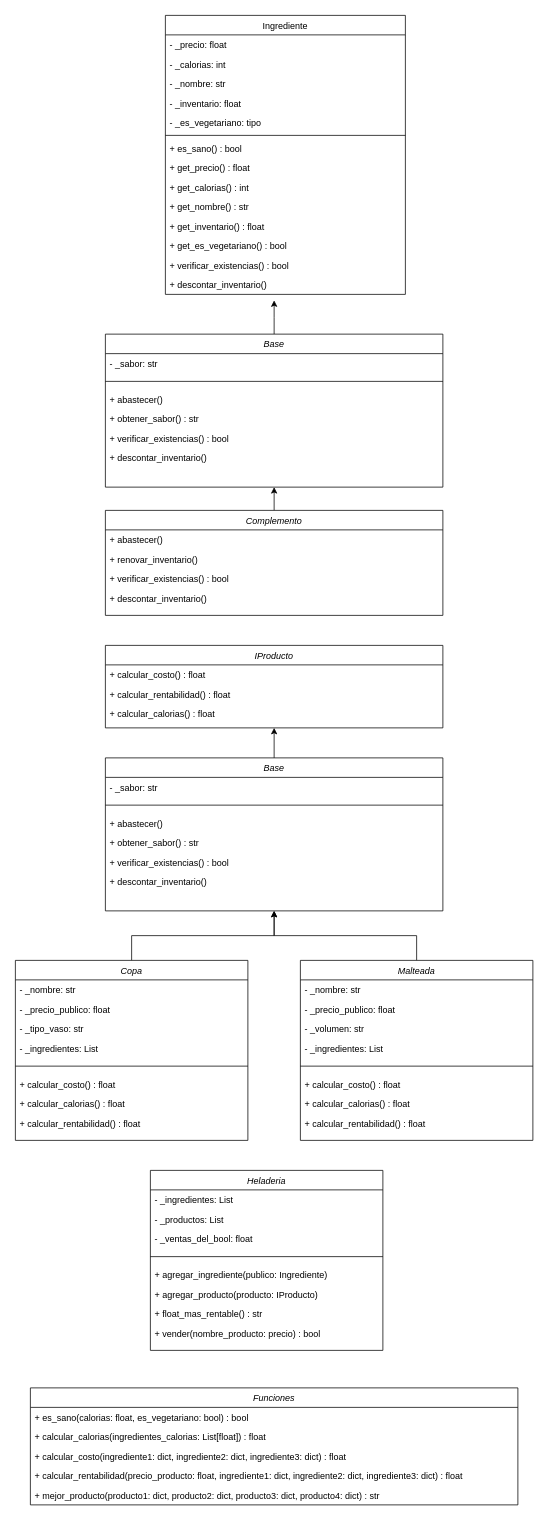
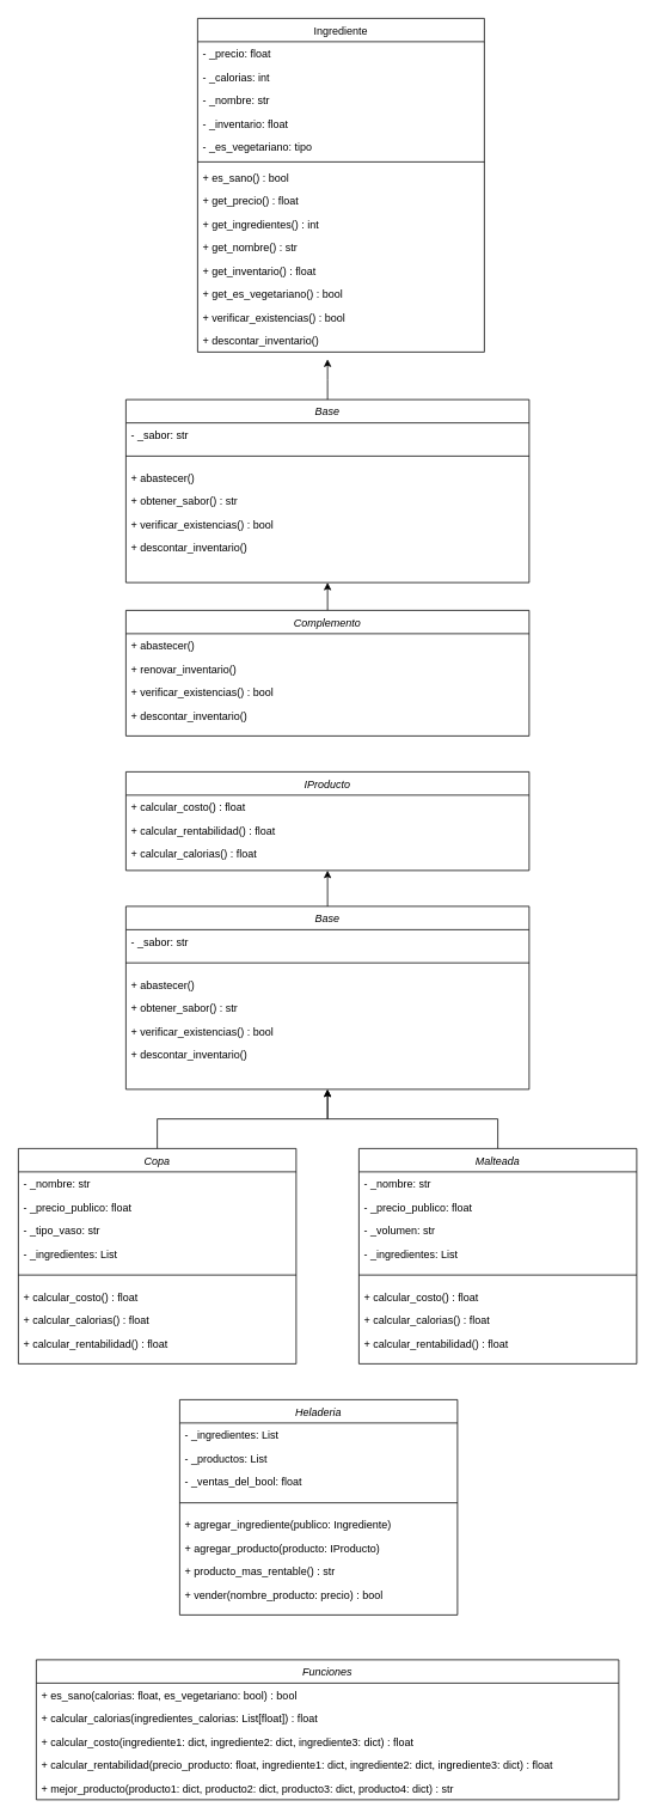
  <mxCell id="0" />
  <mxCell id="1" parent="0" />
  <mxCell id="2" value="Ingrediente" style="swimlane;fontStyle=0;align=center;verticalAlign=top;childLayout=stackLayout;horizontal=1;startSize=26;horizontalStack=0;resizeParent=1;resizeLast=0;collapsible=1;marginBottom=0;rounded=0;shadow=0;strokeWidth=1;" parent="1" vertex="1"><mxGeometry x="220" y="20" width="320" height="372" as="geometry"><mxRectangle x="550" y="140" width="160" height="26" as="alternateBounds" /></mxGeometry></mxCell>
  <mxCell id="3" value="- _precio: float" style="text;align=left;verticalAlign=top;spacingLeft=4;spacingRight=4;overflow=hidden;rotatable=0;points=[[0,0.5],[1,0.5]];portConstraint=eastwest;" parent="2" vertex="1"><mxGeometry y="26" width="320" height="26" as="geometry" /></mxCell>
  <mxCell id="4" value="- _calorias: int" style="text;align=left;verticalAlign=top;spacingLeft=4;spacingRight=4;overflow=hidden;rotatable=0;points=[[0,0.5],[1,0.5]];portConstraint=eastwest;" parent="2" vertex="1"><mxGeometry y="52" width="320" height="26" as="geometry" /></mxCell>
  <mxCell id="5" value="- _nombre: str" style="text;align=left;verticalAlign=top;spacingLeft=4;spacingRight=4;overflow=hidden;rotatable=0;points=[[0,0.5],[1,0.5]];portConstraint=eastwest;" parent="2" vertex="1"><mxGeometry y="78" width="320" height="26" as="geometry" /></mxCell>
  <mxCell id="6" value="- _inventario: float" style="text;align=left;verticalAlign=top;spacingLeft=4;spacingRight=4;overflow=hidden;rotatable=0;points=[[0,0.5],[1,0.5]];portConstraint=eastwest;" parent="2" vertex="1"><mxGeometry y="104" width="320" height="26" as="geometry" /></mxCell>
  <mxCell id="7" value="- _es_vegetariano: tipo" style="text;align=left;verticalAlign=top;spacingLeft=4;spacingRight=4;overflow=hidden;rotatable=0;points=[[0,0.5],[1,0.5]];portConstraint=eastwest;" vertex="1" parent="2"><mxGeometry y="130" width="320" height="26" as="geometry" /></mxCell>
  <mxCell id="8" value="" style="line;html=1;strokeWidth=1;align=left;verticalAlign=middle;spacingTop=-1;spacingLeft=3;spacingRight=3;rotatable=0;labelPosition=right;points=[];portConstraint=eastwest;" parent="2" vertex="1"><mxGeometry y="156" width="320" height="8" as="geometry" /></mxCell>
  <mxCell id="9" value="+ es_sano() : bool" style="text;align=left;verticalAlign=top;spacingLeft=4;spacingRight=4;overflow=hidden;rotatable=0;points=[[0,0.5],[1,0.5]];portConstraint=eastwest;" parent="2" vertex="1"><mxGeometry y="164" width="320" height="26" as="geometry" /></mxCell>
  <mxCell id="10" value="+ get_precio() : float" style="text;align=left;verticalAlign=top;spacingLeft=4;spacingRight=4;overflow=hidden;rotatable=0;points=[[0,0.5],[1,0.5]];portConstraint=eastwest;" parent="2" vertex="1"><mxGeometry y="190" width="320" height="26" as="geometry" /></mxCell>
- <mxCell id="11" value="+ get_calorias() : int" style="text;align=left;verticalAlign=top;spacingLeft=4;spacingRight=4;overflow=hidden;rotatable=0;points=[[0,0.5],[1,0.5]];portConstraint=eastwest;" parent="2" vertex="1"><mxGeometry y="216" width="320" height="26" as="geometry" /></mxCell>
+ <mxCell id="11" value="+ get_ingredientes() : int" style="text;align=left;verticalAlign=top;spacingLeft=4;spacingRight=4;overflow=hidden;rotatable=0;points=[[0,0.5],[1,0.5]];portConstraint=eastwest;" parent="2" vertex="1"><mxGeometry y="216" width="320" height="26" as="geometry" /></mxCell>
  <mxCell id="12" value="+ get_nombre() : str" style="text;align=left;verticalAlign=top;spacingLeft=4;spacingRight=4;overflow=hidden;rotatable=0;points=[[0,0.5],[1,0.5]];portConstraint=eastwest;" parent="2" vertex="1"><mxGeometry y="242" width="320" height="26" as="geometry" /></mxCell>
  <mxCell id="13" value="+ get_inventario() : float" style="text;align=left;verticalAlign=top;spacingLeft=4;spacingRight=4;overflow=hidden;rotatable=0;points=[[0,0.5],[1,0.5]];portConstraint=eastwest;" parent="2" vertex="1"><mxGeometry y="268" width="320" height="26" as="geometry" /></mxCell>
  <mxCell id="14" value="+ get_es_vegetariano() : bool" style="text;align=left;verticalAlign=top;spacingLeft=4;spacingRight=4;overflow=hidden;rotatable=0;points=[[0,0.5],[1,0.5]];portConstraint=eastwest;" parent="2" vertex="1"><mxGeometry y="294" width="320" height="26" as="geometry" /></mxCell>
  <mxCell id="15" value="+ verificar_existencias() : bool" style="text;align=left;verticalAlign=top;spacingLeft=4;spacingRight=4;overflow=hidden;rotatable=0;points=[[0,0.5],[1,0.5]];portConstraint=eastwest;" vertex="1" parent="2"><mxGeometry y="320" width="320" height="26" as="geometry" /></mxCell>
  <mxCell id="16" value="+ descontar_inventario()" style="text;align=left;verticalAlign=top;spacingLeft=4;spacingRight=4;overflow=hidden;rotatable=0;points=[[0,0.5],[1,0.5]];portConstraint=eastwest;" vertex="1" parent="2"><mxGeometry y="346" width="320" height="26" as="geometry" /></mxCell>
  <mxCell id="17" style="edgeStyle=orthogonalEdgeStyle;rounded=0;orthogonalLoop=1;jettySize=auto;html=1;exitX=0.5;exitY=0;exitDx=0;exitDy=0;" edge="1" parent="1" source="18"><mxGeometry relative="1" as="geometry"><mxPoint x="365" y="400" as="targetPoint" /></mxGeometry></mxCell>
  <mxCell id="18" value="Base" style="swimlane;fontStyle=2;align=center;verticalAlign=top;childLayout=stackLayout;horizontal=1;startSize=26;horizontalStack=0;resizeParent=1;resizeLast=0;collapsible=1;marginBottom=0;rounded=0;shadow=0;strokeWidth=1;" parent="1" vertex="1"><mxGeometry x="140" y="445" width="450" height="204" as="geometry"><mxRectangle x="230" y="140" width="160" height="26" as="alternateBounds" /></mxGeometry></mxCell>
  <mxCell id="19" value="- _sabor: str " style="text;align=left;verticalAlign=top;spacingLeft=4;spacingRight=4;overflow=hidden;rotatable=0;points=[[0,0.5],[1,0.5]];portConstraint=eastwest;" parent="18" vertex="1"><mxGeometry y="26" width="450" height="26" as="geometry" /></mxCell>
  <mxCell id="20" value="" style="line;html=1;strokeWidth=1;align=left;verticalAlign=middle;spacingTop=-1;spacingLeft=3;spacingRight=3;rotatable=0;labelPosition=right;points=[];portConstraint=eastwest;" parent="18" vertex="1"><mxGeometry y="52" width="450" height="22" as="geometry" /></mxCell>
  <mxCell id="21" value="+ abastecer() " style="text;align=left;verticalAlign=top;spacingLeft=4;spacingRight=4;overflow=hidden;rotatable=0;points=[[0,0.5],[1,0.5]];portConstraint=eastwest;rounded=0;shadow=0;html=0;" parent="18" vertex="1"><mxGeometry y="74" width="450" height="26" as="geometry" /></mxCell>
  <mxCell id="22" value="+ obtener_sabor() : str" style="text;align=left;verticalAlign=top;spacingLeft=4;spacingRight=4;overflow=hidden;rotatable=0;points=[[0,0.5],[1,0.5]];portConstraint=eastwest;rounded=0;shadow=0;html=0;" vertex="1" parent="18"><mxGeometry y="100" width="450" height="26" as="geometry" /></mxCell>
  <mxCell id="23" value="+ verificar_existencias() : bool" style="text;align=left;verticalAlign=top;spacingLeft=4;spacingRight=4;overflow=hidden;rotatable=0;points=[[0,0.5],[1,0.5]];portConstraint=eastwest;rounded=0;shadow=0;html=0;" vertex="1" parent="18"><mxGeometry y="126" width="450" height="26" as="geometry" /></mxCell>
  <mxCell id="24" value="+ descontar_inventario()" style="text;align=left;verticalAlign=top;spacingLeft=4;spacingRight=4;overflow=hidden;rotatable=0;points=[[0,0.5],[1,0.5]];portConstraint=eastwest;rounded=0;shadow=0;html=0;" vertex="1" parent="18"><mxGeometry y="152" width="450" height="26" as="geometry" /></mxCell>
  <mxCell id="25" style="edgeStyle=orthogonalEdgeStyle;rounded=0;orthogonalLoop=1;jettySize=auto;html=1;exitX=0.5;exitY=0;exitDx=0;exitDy=0;entryX=0.5;entryY=1;entryDx=0;entryDy=0;" edge="1" parent="1" source="26" target="18"><mxGeometry relative="1" as="geometry" /></mxCell>
  <mxCell id="26" value="Complemento" style="swimlane;fontStyle=2;align=center;verticalAlign=top;childLayout=stackLayout;horizontal=1;startSize=26;horizontalStack=0;resizeParent=1;resizeLast=0;collapsible=1;marginBottom=0;rounded=0;shadow=0;strokeWidth=1;" vertex="1" parent="1"><mxGeometry x="140" y="680" width="450" height="140" as="geometry"><mxRectangle x="230" y="140" width="160" height="26" as="alternateBounds" /></mxGeometry></mxCell>
  <mxCell id="27" value="+ abastecer()" style="text;align=left;verticalAlign=top;spacingLeft=4;spacingRight=4;overflow=hidden;rotatable=0;points=[[0,0.5],[1,0.5]];portConstraint=eastwest;" vertex="1" parent="26"><mxGeometry y="26" width="450" height="26" as="geometry" /></mxCell>
  <mxCell id="28" value="+ renovar_inventario()" style="text;align=left;verticalAlign=top;spacingLeft=4;spacingRight=4;overflow=hidden;rotatable=0;points=[[0,0.5],[1,0.5]];portConstraint=eastwest;" vertex="1" parent="26"><mxGeometry y="52" width="450" height="26" as="geometry" /></mxCell>
  <mxCell id="29" value="+ verificar_existencias() : bool" style="text;align=left;verticalAlign=top;spacingLeft=4;spacingRight=4;overflow=hidden;rotatable=0;points=[[0,0.5],[1,0.5]];portConstraint=eastwest;" vertex="1" parent="26"><mxGeometry y="78" width="450" height="26" as="geometry" /></mxCell>
  <mxCell id="30" value="+ descontar_inventario()" style="text;align=left;verticalAlign=top;spacingLeft=4;spacingRight=4;overflow=hidden;rotatable=0;points=[[0,0.5],[1,0.5]];portConstraint=eastwest;" vertex="1" parent="26"><mxGeometry y="104" width="450" height="26" as="geometry" /></mxCell>
  <mxCell id="31" value="IProducto" style="swimlane;fontStyle=2;align=center;verticalAlign=top;childLayout=stackLayout;horizontal=1;startSize=26;horizontalStack=0;resizeParent=1;resizeLast=0;collapsible=1;marginBottom=0;rounded=0;shadow=0;strokeWidth=1;" vertex="1" parent="1"><mxGeometry x="140" y="860" width="450" height="110" as="geometry"><mxRectangle x="230" y="140" width="160" height="26" as="alternateBounds" /></mxGeometry></mxCell>
  <mxCell id="32" value="+ calcular_costo() : float" style="text;align=left;verticalAlign=top;spacingLeft=4;spacingRight=4;overflow=hidden;rotatable=0;points=[[0,0.5],[1,0.5]];portConstraint=eastwest;" vertex="1" parent="31"><mxGeometry y="26" width="450" height="26" as="geometry" /></mxCell>
  <mxCell id="33" value="+ calcular_rentabilidad() : float" style="text;align=left;verticalAlign=top;spacingLeft=4;spacingRight=4;overflow=hidden;rotatable=0;points=[[0,0.5],[1,0.5]];portConstraint=eastwest;rounded=0;shadow=0;html=0;" vertex="1" parent="31"><mxGeometry y="52" width="450" height="26" as="geometry" /></mxCell>
  <mxCell id="34" value="+ calcular_calorias() : float" style="text;align=left;verticalAlign=top;spacingLeft=4;spacingRight=4;overflow=hidden;rotatable=0;points=[[0,0.5],[1,0.5]];portConstraint=eastwest;rounded=0;shadow=0;html=0;" vertex="1" parent="31"><mxGeometry y="78" width="450" height="26" as="geometry" /></mxCell>
  <mxCell id="35" style="edgeStyle=orthogonalEdgeStyle;rounded=0;orthogonalLoop=1;jettySize=auto;html=1;entryX=0.5;entryY=1;entryDx=0;entryDy=0;" edge="1" parent="1" source="36" target="31"><mxGeometry relative="1" as="geometry" /></mxCell>
  <mxCell id="36" value="Base" style="swimlane;fontStyle=2;align=center;verticalAlign=top;childLayout=stackLayout;horizontal=1;startSize=26;horizontalStack=0;resizeParent=1;resizeLast=0;collapsible=1;marginBottom=0;rounded=0;shadow=0;strokeWidth=1;" vertex="1" parent="1"><mxGeometry x="140" y="1010" width="450" height="204" as="geometry"><mxRectangle x="230" y="140" width="160" height="26" as="alternateBounds" /></mxGeometry></mxCell>
  <mxCell id="37" value="- _sabor: str " style="text;align=left;verticalAlign=top;spacingLeft=4;spacingRight=4;overflow=hidden;rotatable=0;points=[[0,0.5],[1,0.5]];portConstraint=eastwest;" vertex="1" parent="36"><mxGeometry y="26" width="450" height="26" as="geometry" /></mxCell>
  <mxCell id="38" value="" style="line;html=1;strokeWidth=1;align=left;verticalAlign=middle;spacingTop=-1;spacingLeft=3;spacingRight=3;rotatable=0;labelPosition=right;points=[];portConstraint=eastwest;" vertex="1" parent="36"><mxGeometry y="52" width="450" height="22" as="geometry" /></mxCell>
  <mxCell id="39" value="+ abastecer() " style="text;align=left;verticalAlign=top;spacingLeft=4;spacingRight=4;overflow=hidden;rotatable=0;points=[[0,0.5],[1,0.5]];portConstraint=eastwest;rounded=0;shadow=0;html=0;" vertex="1" parent="36"><mxGeometry y="74" width="450" height="26" as="geometry" /></mxCell>
  <mxCell id="40" value="+ obtener_sabor() : str" style="text;align=left;verticalAlign=top;spacingLeft=4;spacingRight=4;overflow=hidden;rotatable=0;points=[[0,0.5],[1,0.5]];portConstraint=eastwest;rounded=0;shadow=0;html=0;" vertex="1" parent="36"><mxGeometry y="100" width="450" height="26" as="geometry" /></mxCell>
  <mxCell id="41" value="+ verificar_existencias() : bool" style="text;align=left;verticalAlign=top;spacingLeft=4;spacingRight=4;overflow=hidden;rotatable=0;points=[[0,0.5],[1,0.5]];portConstraint=eastwest;rounded=0;shadow=0;html=0;" vertex="1" parent="36"><mxGeometry y="126" width="450" height="26" as="geometry" /></mxCell>
  <mxCell id="42" value="+ descontar_inventario()" style="text;align=left;verticalAlign=top;spacingLeft=4;spacingRight=4;overflow=hidden;rotatable=0;points=[[0,0.5],[1,0.5]];portConstraint=eastwest;rounded=0;shadow=0;html=0;" vertex="1" parent="36"><mxGeometry y="152" width="450" height="26" as="geometry" /></mxCell>
  <mxCell id="43" style="edgeStyle=orthogonalEdgeStyle;rounded=0;orthogonalLoop=1;jettySize=auto;html=1;exitX=0.5;exitY=0;exitDx=0;exitDy=0;entryX=0.5;entryY=1;entryDx=0;entryDy=0;" edge="1" parent="1" source="44" target="36"><mxGeometry relative="1" as="geometry" /></mxCell>
  <mxCell id="44" value="Copa" style="swimlane;fontStyle=2;align=center;verticalAlign=top;childLayout=stackLayout;horizontal=1;startSize=26;horizontalStack=0;resizeParent=1;resizeLast=0;collapsible=1;marginBottom=0;rounded=0;shadow=0;strokeWidth=1;" vertex="1" parent="1"><mxGeometry x="20" y="1280" width="310" height="240" as="geometry"><mxRectangle x="230" y="140" width="160" height="26" as="alternateBounds" /></mxGeometry></mxCell>
  <mxCell id="45" value="- _nombre: str " style="text;align=left;verticalAlign=top;spacingLeft=4;spacingRight=4;overflow=hidden;rotatable=0;points=[[0,0.5],[1,0.5]];portConstraint=eastwest;" vertex="1" parent="44"><mxGeometry y="26" width="310" height="26" as="geometry" /></mxCell>
  <mxCell id="46" value="- _precio_publico: float" style="text;align=left;verticalAlign=top;spacingLeft=4;spacingRight=4;overflow=hidden;rotatable=0;points=[[0,0.5],[1,0.5]];portConstraint=eastwest;" vertex="1" parent="44"><mxGeometry y="52" width="310" height="26" as="geometry" /></mxCell>
  <mxCell id="47" value="- _tipo_vaso: str" style="text;align=left;verticalAlign=top;spacingLeft=4;spacingRight=4;overflow=hidden;rotatable=0;points=[[0,0.5],[1,0.5]];portConstraint=eastwest;" vertex="1" parent="44"><mxGeometry y="78" width="310" height="26" as="geometry" /></mxCell>
  <mxCell id="48" value="- _ingredientes: List" style="text;align=left;verticalAlign=top;spacingLeft=4;spacingRight=4;overflow=hidden;rotatable=0;points=[[0,0.5],[1,0.5]];portConstraint=eastwest;" vertex="1" parent="44"><mxGeometry y="104" width="310" height="26" as="geometry" /></mxCell>
  <mxCell id="49" value="" style="line;html=1;strokeWidth=1;align=left;verticalAlign=middle;spacingTop=-1;spacingLeft=3;spacingRight=3;rotatable=0;labelPosition=right;points=[];portConstraint=eastwest;" vertex="1" parent="44"><mxGeometry y="130" width="310" height="22" as="geometry" /></mxCell>
  <mxCell id="50" value="+ calcular_costo() : float" style="text;align=left;verticalAlign=top;spacingLeft=4;spacingRight=4;overflow=hidden;rotatable=0;points=[[0,0.5],[1,0.5]];portConstraint=eastwest;rounded=0;shadow=0;html=0;" vertex="1" parent="44"><mxGeometry y="152" width="310" height="26" as="geometry" /></mxCell>
  <mxCell id="51" value="+ calcular_calorias() : float" style="text;align=left;verticalAlign=top;spacingLeft=4;spacingRight=4;overflow=hidden;rotatable=0;points=[[0,0.5],[1,0.5]];portConstraint=eastwest;rounded=0;shadow=0;html=0;" vertex="1" parent="44"><mxGeometry y="178" width="310" height="26" as="geometry" /></mxCell>
  <mxCell id="52" value="+ calcular_rentabilidad() : float" style="text;align=left;verticalAlign=top;spacingLeft=4;spacingRight=4;overflow=hidden;rotatable=0;points=[[0,0.5],[1,0.5]];portConstraint=eastwest;rounded=0;shadow=0;html=0;" vertex="1" parent="44"><mxGeometry y="204" width="310" height="26" as="geometry" /></mxCell>
  <mxCell id="53" style="edgeStyle=orthogonalEdgeStyle;rounded=0;orthogonalLoop=1;jettySize=auto;html=1;entryX=0.5;entryY=1;entryDx=0;entryDy=0;" edge="1" parent="1" source="54" target="36"><mxGeometry relative="1" as="geometry" /></mxCell>
  <mxCell id="54" value="Malteada" style="swimlane;fontStyle=2;align=center;verticalAlign=top;childLayout=stackLayout;horizontal=1;startSize=26;horizontalStack=0;resizeParent=1;resizeLast=0;collapsible=1;marginBottom=0;rounded=0;shadow=0;strokeWidth=1;" vertex="1" parent="1"><mxGeometry x="400" y="1280" width="310" height="240" as="geometry"><mxRectangle x="230" y="140" width="160" height="26" as="alternateBounds" /></mxGeometry></mxCell>
  <mxCell id="55" value="- _nombre: str " style="text;align=left;verticalAlign=top;spacingLeft=4;spacingRight=4;overflow=hidden;rotatable=0;points=[[0,0.5],[1,0.5]];portConstraint=eastwest;" vertex="1" parent="54"><mxGeometry y="26" width="310" height="26" as="geometry" /></mxCell>
  <mxCell id="56" value="- _precio_publico: float" style="text;align=left;verticalAlign=top;spacingLeft=4;spacingRight=4;overflow=hidden;rotatable=0;points=[[0,0.5],[1,0.5]];portConstraint=eastwest;" vertex="1" parent="54"><mxGeometry y="52" width="310" height="26" as="geometry" /></mxCell>
  <mxCell id="57" value="- _volumen: str" style="text;align=left;verticalAlign=top;spacingLeft=4;spacingRight=4;overflow=hidden;rotatable=0;points=[[0,0.5],[1,0.5]];portConstraint=eastwest;" vertex="1" parent="54"><mxGeometry y="78" width="310" height="26" as="geometry" /></mxCell>
  <mxCell id="58" value="- _ingredientes: List" style="text;align=left;verticalAlign=top;spacingLeft=4;spacingRight=4;overflow=hidden;rotatable=0;points=[[0,0.5],[1,0.5]];portConstraint=eastwest;" vertex="1" parent="54"><mxGeometry y="104" width="310" height="26" as="geometry" /></mxCell>
  <mxCell id="59" value="" style="line;html=1;strokeWidth=1;align=left;verticalAlign=middle;spacingTop=-1;spacingLeft=3;spacingRight=3;rotatable=0;labelPosition=right;points=[];portConstraint=eastwest;" vertex="1" parent="54"><mxGeometry y="130" width="310" height="22" as="geometry" /></mxCell>
  <mxCell id="60" value="+ calcular_costo() : float" style="text;align=left;verticalAlign=top;spacingLeft=4;spacingRight=4;overflow=hidden;rotatable=0;points=[[0,0.5],[1,0.5]];portConstraint=eastwest;rounded=0;shadow=0;html=0;" vertex="1" parent="54"><mxGeometry y="152" width="310" height="26" as="geometry" /></mxCell>
  <mxCell id="61" value="+ calcular_calorias() : float" style="text;align=left;verticalAlign=top;spacingLeft=4;spacingRight=4;overflow=hidden;rotatable=0;points=[[0,0.5],[1,0.5]];portConstraint=eastwest;rounded=0;shadow=0;html=0;" vertex="1" parent="54"><mxGeometry y="178" width="310" height="26" as="geometry" /></mxCell>
  <mxCell id="62" value="+ calcular_rentabilidad() : float" style="text;align=left;verticalAlign=top;spacingLeft=4;spacingRight=4;overflow=hidden;rotatable=0;points=[[0,0.5],[1,0.5]];portConstraint=eastwest;rounded=0;shadow=0;html=0;" vertex="1" parent="54"><mxGeometry y="204" width="310" height="26" as="geometry" /></mxCell>
  <mxCell id="63" value="Heladeria " style="swimlane;fontStyle=2;align=center;verticalAlign=top;childLayout=stackLayout;horizontal=1;startSize=26;horizontalStack=0;resizeParent=1;resizeLast=0;collapsible=1;marginBottom=0;rounded=0;shadow=0;strokeWidth=1;" vertex="1" parent="1"><mxGeometry x="200" y="1560" width="310" height="240" as="geometry"><mxRectangle x="230" y="140" width="160" height="26" as="alternateBounds" /></mxGeometry></mxCell>
  <mxCell id="64" value="- _ingredientes: List" style="text;align=left;verticalAlign=top;spacingLeft=4;spacingRight=4;overflow=hidden;rotatable=0;points=[[0,0.5],[1,0.5]];portConstraint=eastwest;" vertex="1" parent="63"><mxGeometry y="26" width="310" height="26" as="geometry" /></mxCell>
  <mxCell id="65" value="- _productos: List" style="text;align=left;verticalAlign=top;spacingLeft=4;spacingRight=4;overflow=hidden;rotatable=0;points=[[0,0.5],[1,0.5]];portConstraint=eastwest;" vertex="1" parent="63"><mxGeometry y="52" width="310" height="26" as="geometry" /></mxCell>
  <mxCell id="66" value="- _ventas_del_bool: float" style="text;align=left;verticalAlign=top;spacingLeft=4;spacingRight=4;overflow=hidden;rotatable=0;points=[[0,0.5],[1,0.5]];portConstraint=eastwest;" vertex="1" parent="63"><mxGeometry y="78" width="310" height="26" as="geometry" /></mxCell>
  <mxCell id="67" value="" style="line;html=1;strokeWidth=1;align=left;verticalAlign=middle;spacingTop=-1;spacingLeft=3;spacingRight=3;rotatable=0;labelPosition=right;points=[];portConstraint=eastwest;" vertex="1" parent="63"><mxGeometry y="104" width="310" height="22" as="geometry" /></mxCell>
  <mxCell id="68" value="+ agregar_ingrediente(publico: Ingrediente)" style="text;align=left;verticalAlign=top;spacingLeft=4;spacingRight=4;overflow=hidden;rotatable=0;points=[[0,0.5],[1,0.5]];portConstraint=eastwest;rounded=0;shadow=0;html=0;" vertex="1" parent="63"><mxGeometry y="126" width="310" height="26" as="geometry" /></mxCell>
  <mxCell id="69" value="+ agregar_producto(producto: IProducto)" style="text;align=left;verticalAlign=top;spacingLeft=4;spacingRight=4;overflow=hidden;rotatable=0;points=[[0,0.5],[1,0.5]];portConstraint=eastwest;rounded=0;shadow=0;html=0;" vertex="1" parent="63"><mxGeometry y="152" width="310" height="26" as="geometry" /></mxCell>
- <mxCell id="70" value="+ float_mas_rentable() : str" style="text;align=left;verticalAlign=top;spacingLeft=4;spacingRight=4;overflow=hidden;rotatable=0;points=[[0,0.5],[1,0.5]];portConstraint=eastwest;rounded=0;shadow=0;html=0;" vertex="1" parent="63"><mxGeometry y="178" width="310" height="26" as="geometry" /></mxCell>
+ <mxCell id="70" value="+ producto_mas_rentable() : str" style="text;align=left;verticalAlign=top;spacingLeft=4;spacingRight=4;overflow=hidden;rotatable=0;points=[[0,0.5],[1,0.5]];portConstraint=eastwest;rounded=0;shadow=0;html=0;" vertex="1" parent="63"><mxGeometry y="178" width="310" height="26" as="geometry" /></mxCell>
  <mxCell id="71" value="+ vender(nombre_producto: precio) : bool" style="text;align=left;verticalAlign=top;spacingLeft=4;spacingRight=4;overflow=hidden;rotatable=0;points=[[0,0.5],[1,0.5]];portConstraint=eastwest;rounded=0;shadow=0;html=0;" vertex="1" parent="63"><mxGeometry y="204" width="310" height="26" as="geometry" /></mxCell>
  <mxCell id="72" value="Funciones" style="swimlane;fontStyle=2;align=center;verticalAlign=top;childLayout=stackLayout;horizontal=1;startSize=26;horizontalStack=0;resizeParent=1;resizeLast=0;collapsible=1;marginBottom=0;rounded=0;shadow=0;strokeWidth=1;" vertex="1" parent="1"><mxGeometry x="40" y="1850" width="650" height="156" as="geometry"><mxRectangle x="230" y="140" width="160" height="26" as="alternateBounds" /></mxGeometry></mxCell>
  <mxCell id="73" value="+ es_sano(calorias: float, es_vegetariano: bool) : bool" style="text;align=left;verticalAlign=top;spacingLeft=4;spacingRight=4;overflow=hidden;rotatable=0;points=[[0,0.5],[1,0.5]];portConstraint=eastwest;" vertex="1" parent="72"><mxGeometry y="26" width="650" height="26" as="geometry" /></mxCell>
  <mxCell id="74" value="+ calcular_calorias(ingredientes_calorias: List[float]) : float" style="text;align=left;verticalAlign=top;spacingLeft=4;spacingRight=4;overflow=hidden;rotatable=0;points=[[0,0.5],[1,0.5]];portConstraint=eastwest;rounded=0;shadow=0;html=0;" vertex="1" parent="72"><mxGeometry y="52" width="650" height="26" as="geometry" /></mxCell>
  <mxCell id="75" value="+ calcular_costo(ingrediente1: dict, ingrediente2: dict, ingrediente3: dict) : float" style="text;align=left;verticalAlign=top;spacingLeft=4;spacingRight=4;overflow=hidden;rotatable=0;points=[[0,0.5],[1,0.5]];portConstraint=eastwest;rounded=0;shadow=0;html=0;" vertex="1" parent="72"><mxGeometry y="78" width="650" height="26" as="geometry" /></mxCell>
  <mxCell id="76" value="+ calcular_rentabilidad(precio_producto: float, ingrediente1: dict, ingrediente2: dict, ingrediente3: dict) : float" style="text;align=left;verticalAlign=top;spacingLeft=4;spacingRight=4;overflow=hidden;rotatable=0;points=[[0,0.5],[1,0.5]];portConstraint=eastwest;rounded=0;shadow=0;html=0;" vertex="1" parent="72"><mxGeometry y="104" width="650" height="26" as="geometry" /></mxCell>
  <mxCell id="77" value="+ mejor_producto(producto1: dict, producto2: dict, producto3: dict, producto4: dict) : str" style="text;align=left;verticalAlign=top;spacingLeft=4;spacingRight=4;overflow=hidden;rotatable=0;points=[[0,0.5],[1,0.5]];portConstraint=eastwest;rounded=0;shadow=0;html=0;" vertex="1" parent="72"><mxGeometry y="130" width="650" height="26" as="geometry" /></mxCell>
